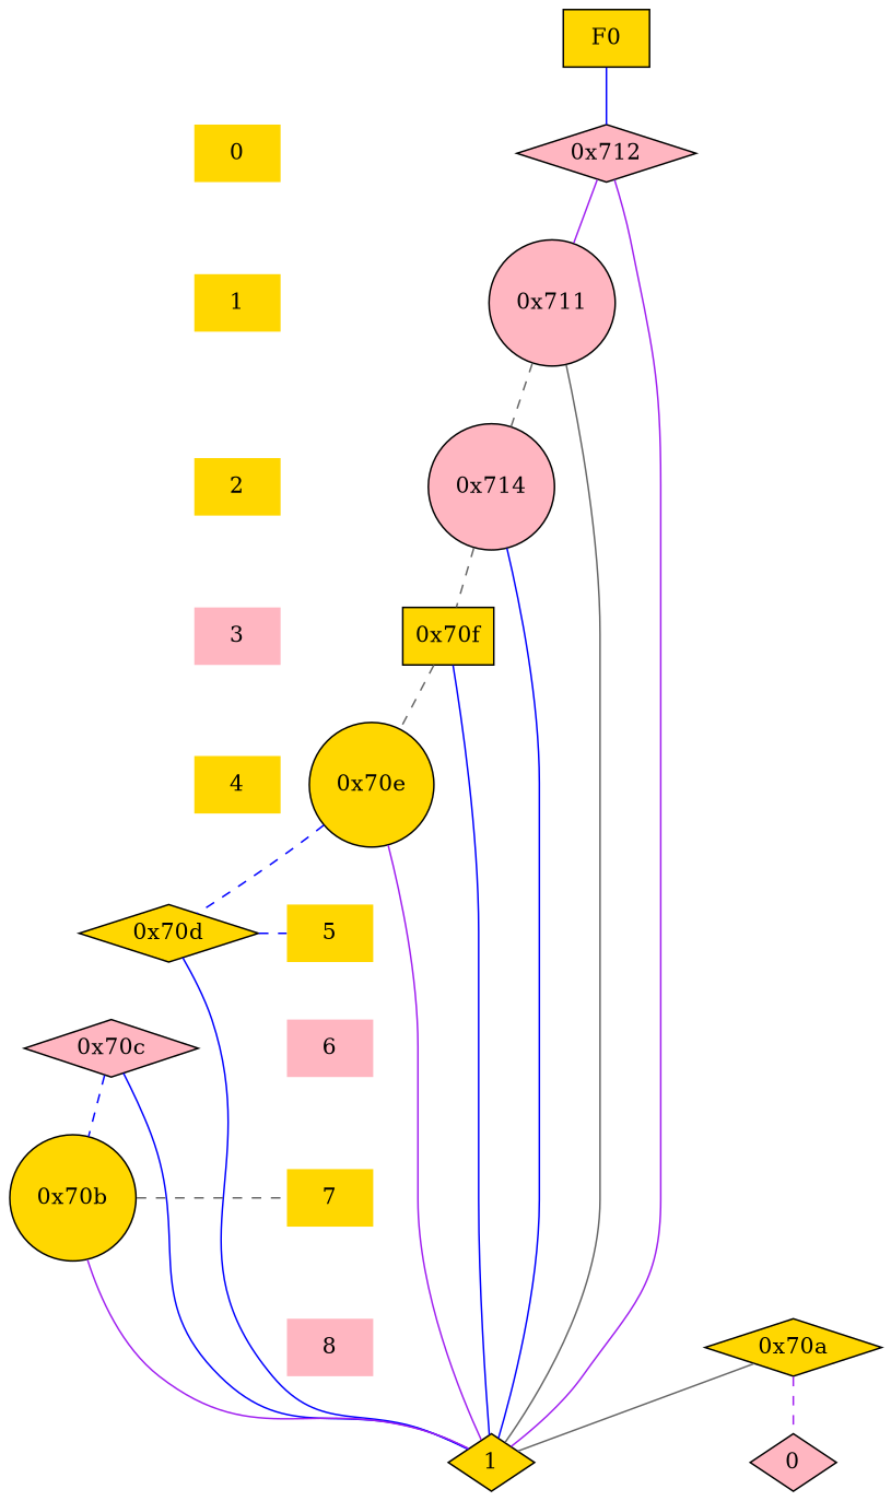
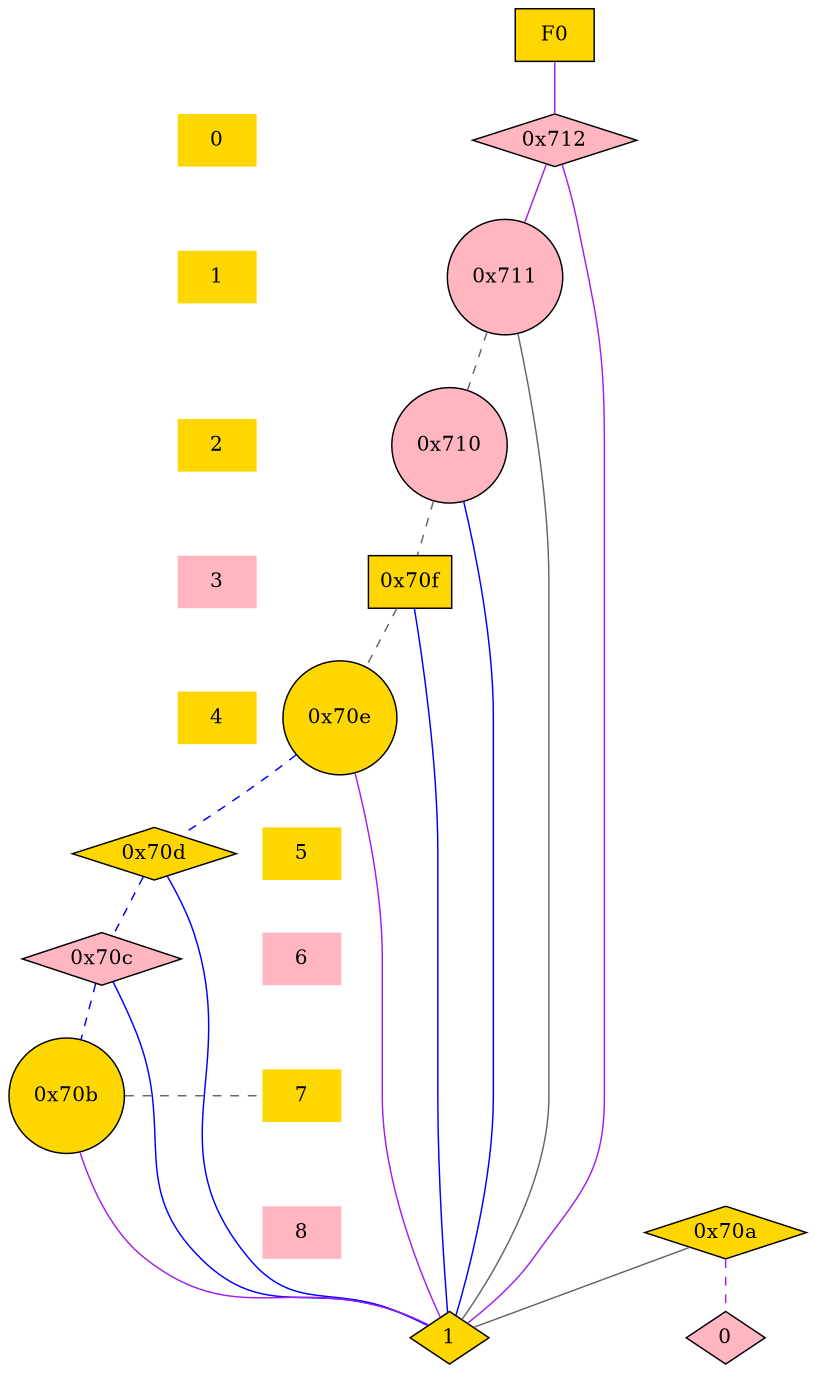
  digraph {
    node [shape=plaintext style=filled fillcolor=gold]
    edge [dir=none]
    "CONST NODES" [style=invis fillcolor=""]
    " 0 "
    " 1 "
    " 2 "
    " 3 " [fillcolor=lightpink]
    " 4 "
    " 5 "
    " 6 " [fillcolor=lightpink]
    " 7 "
    " 8 " [fillcolor=lightpink]
    F0 [shape=box]
    "0x712" [fillcolor=lightpink shape=diamond]
    "0x711" [fillcolor=lightpink shape=circle]
-   "0x710" [fillcolor=lightpink shape=circle label="0x714"]
+   "0x710" [fillcolor=lightpink shape=circle]
    "0x70f" [shape=box]
    "0x70e" [shape=circle]
    "0x70d" [shape=diamond]
    "0x70c" [fillcolor=lightpink shape=diamond]
    "0x70b" [shape=circle]
    "0x70a" [shape=diamond]
    n21 [fillcolor=lightpink label=0 shape=diamond]
    n22 [label=1 shape=diamond]
    subgraph sub_1 {
      "CONST NODES"
      " 0 "
      " 1 "
      " 2 "
      " 3 "
      " 4 "
      " 5 "
      " 6 "
      " 7 "
      " 8 "
    }
    subgraph sub_2 {
      rank=same
      F0
    }
    subgraph sub_3 {
      rank=same
      " 0 "
      "0x712"
    }
    subgraph sub_4 {
      rank=same
      " 1 "
      "0x711"
    }
    subgraph sub_5 {
      rank=same
      " 2 "
      "0x710"
    }
    subgraph sub_6 {
      rank=same
      " 3 "
      "0x70f"
    }
    subgraph sub_7 {
      rank=same
      " 4 "
      "0x70e"
    }
    subgraph sub_8 {
      rank=same
      " 5 "
      "0x70d"
    }
    subgraph sub_9 {
      rank=same
      " 6 "
      "0x70c"
    }
    subgraph sub_10 {
      rank=same
      " 7 "
      "0x70b"
    }
    subgraph sub_11 {
      rank=same
      " 8 "
      "0x70a"
    }
    subgraph sub_12 {
      rank=same
      "CONST NODES"
      subgraph sub_13 {
        rank=same
        n21
        n22
      }
    }
    " 0 " -> " 1 " [style=invis]
    " 1 " -> " 2 " [style=invis]
    " 2 " -> " 3 " [style=invis]
    " 3 " -> " 4 " [style=invis]
    " 4 " -> " 5 " [style=invis]
    " 5 " -> " 6 " [style=invis]
    " 6 " -> " 7 " [style=invis]
    " 7 " -> " 8 " [style=invis]
    " 8 " -> "CONST NODES" [style=invis]
-   F0 -> "0x712" [color=blue style=solid]
+   F0 -> "0x712" [color=purple style=solid]
    "0x712" -> "0x711" [color=purple style=solid]
    "0x712" -> n22 [color=purple]
    "0x711" -> "0x710" [color=gray40 style=dashed]
    "0x711" -> n22 [color=gray40]
    "0x710" -> "0x70f" [color=gray40 style=dashed]
    "0x710" -> n22 [color=blue]
    "0x70f" -> "0x70e" [color=gray40 style=dashed]
    "0x70f" -> n22 [color=blue]
    "0x70e" -> "0x70d" [color=blue style=dashed]
    "0x70e" -> n22 [color=purple]
-   "0x70d" -> " 5 " [color=blue style=dashed]
+   "0x70d" -> "0x70c" [color=blue style=dashed]
    "0x70d" -> n22 [color=blue]
    "0x70c" -> "0x70b" [color=blue style=dashed]
    "0x70c" -> n22 [color=blue]
    "0x70b" -> " 7 " [color=gray40 style=dashed]
    "0x70b" -> n22 [color=purple]
    "0x70a" -> n21 [color=purple style=dashed]
    "0x70a" -> n22 [color=gray40]
  }
